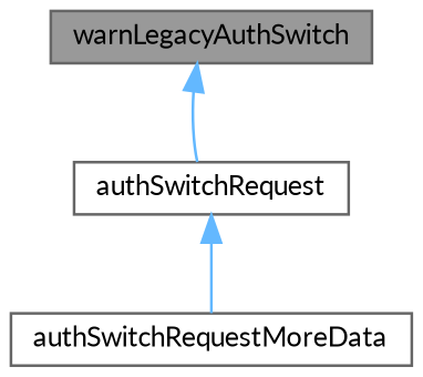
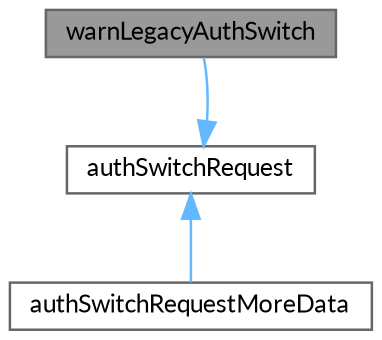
  digraph {
    fontname=Lato
    rankdir=TB
    node [color=grey40 fillcolor=white fontname=Lato fontsize=10 shape=box style=filled]
    edge [color=steelblue1 dir=back fontname=Lato fontsize=10 labelfontname=Helvetica labelfontsize=10 style=solid]
    n1 [color=gray40 fillcolor=grey60 fontcolor=black height=0.2 label=warnLegacyAuthSwitch width=0.4]
    n2 [height=0.2 label=authSwitchRequest width=0.4]
    n3 [height=0.2 label=authSwitchRequestMoreData width=0.4]
-   n1 -> n2
+   n2 -> n1
    n2 -> n3
  }
